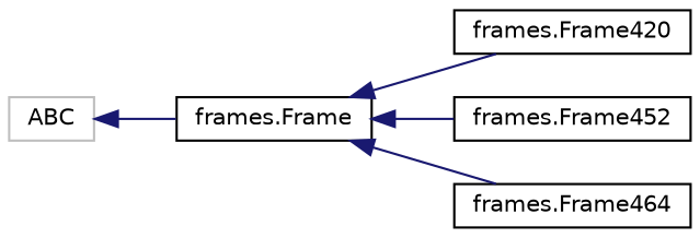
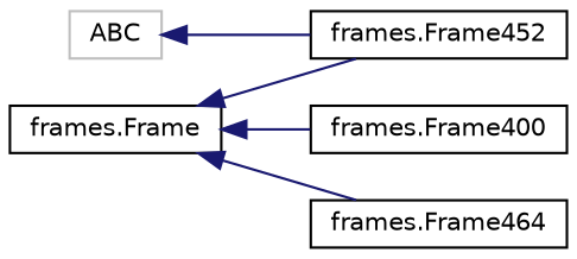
  digraph {
    rankdir=LR
    node [color=black fillcolor=white fontname=Helvetica fontsize=10 shape=record style=filled]
    edge [color=midnightblue dir=back fontname=Helvetica fontsize=10 labelfontname=Helvetica labelfontsize=10 style=solid]
    n1 [color=grey75 height=0.2 label=ABC width=0.4]
    n2 [height=0.2 label="frames.Frame" width=0.4]
-   n3 [height=0.2 label="frames.Frame420" width=0.4]
+   n3 [height=0.2 label="frames.Frame400" width=0.4]
    n4 [height=0.2 label="frames.Frame452" width=0.4]
    n5 [height=0.2 label="frames.Frame464" width=0.4]
-   n1 -> n2
+   n1 -> n4
    n2 -> n3
    n2 -> n4
    n2 -> n5
  }
